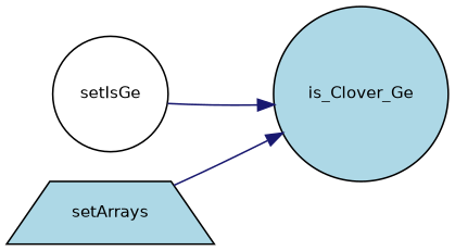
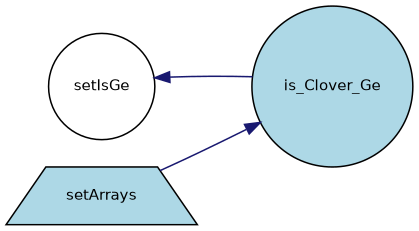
  digraph {
    rankdir=RL
    node [color=black fillcolor=lightblue fontname=Helvetica fontsize=10 shape=circle style=filled]
    edge [color=midnightblue dir=back fontname=Helvetica fontsize=10 labelfontname=Helvetica labelfontsize=10 style=solid]
    n1 [fontcolor=black height=0.2 label=is_Clover_Ge width=0.4]
    n2 [fillcolor=white height=0.2 label=setIsGe width=0.4]
    n3 [height=0.2 label=setArrays shape=trapezium width=0.4]
-   n1 -> n2
+   n2 -> n1
    n1 -> n3
  }
